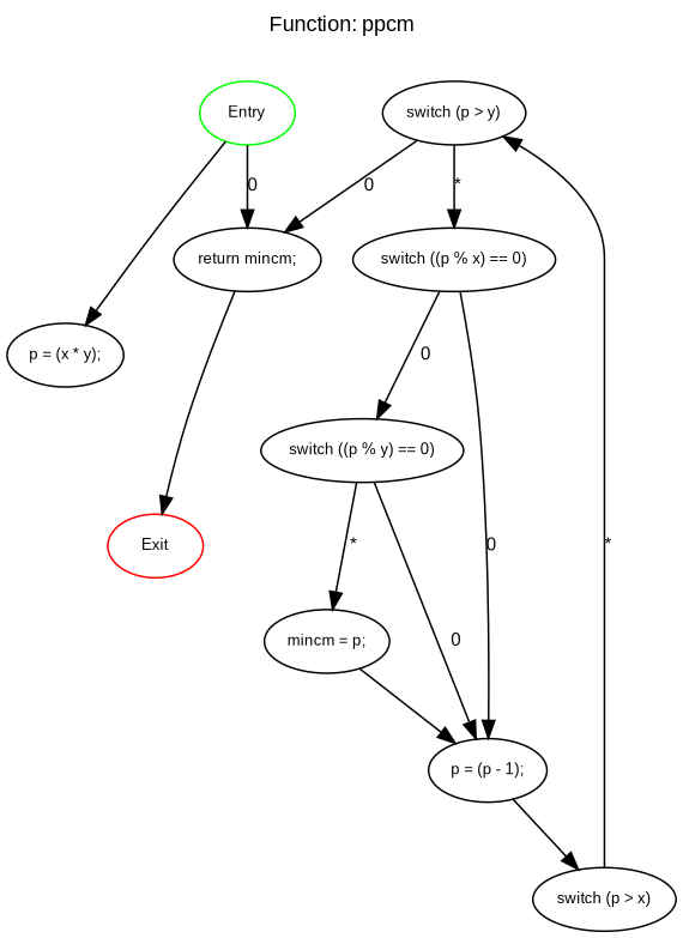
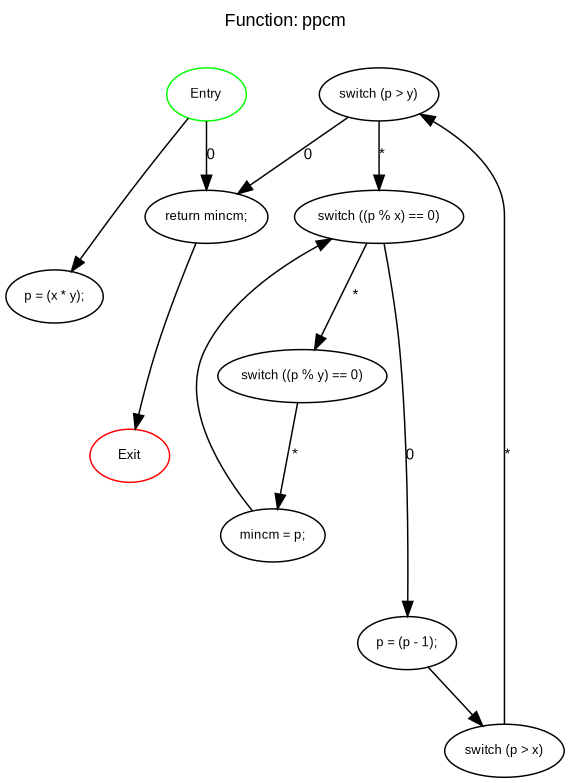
  digraph {
    fontname=Arial
    fontsize=12
    label="Function: ppcm"
    labelloc=top
    node [fontname=Arial fontsize=9]
    edge [fontname=Arial fontsize=10]
    n1 [color=green label=Entry]
    n2 [label="p = (x * y);"]
    n3 [label="return mincm;"]
    n4 [label="switch (p \> x)"]
    n5 [label="switch (p \> y)"]
    n6 [label="switch ((p % x) == 0)"]
    n7 [color=red label=Exit]
    n8 [label="switch ((p % y) == 0)"]
    n9 [label="p = (p - 1);"]
    n10 [label="mincm = p;"]
    n1 -> n2 [weight=0.1]
    n1 -> n3 [label=0]
    n3 -> n7 [weight=0.1]
    n4 -> n5 [label="*"]
    n5 -> n3 [label=0]
    n5 -> n6 [label="*"]
-   n6 -> n8 [label=0]
+   n6 -> n8 [label="*"]
    n6 -> n9 [label=0]
-   n8 -> n9 [label=0]
    n8 -> n10 [label="*"]
    n9 -> n4 [weight=0.1]
-   n10 -> n9 [weight=0.1]
+   n10 -> n6 [weight=0.1]
  }
